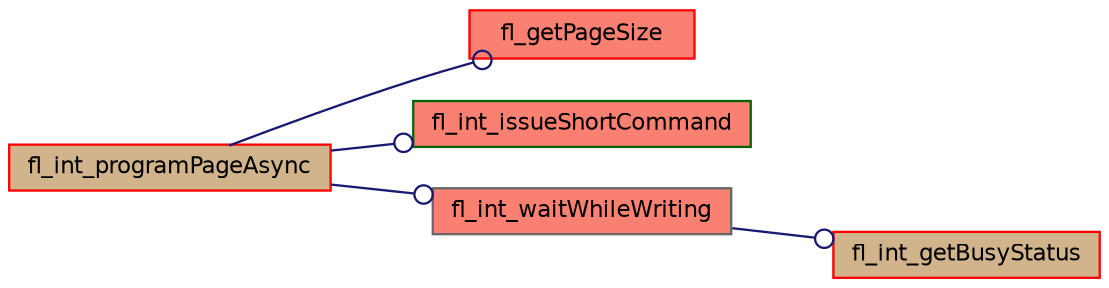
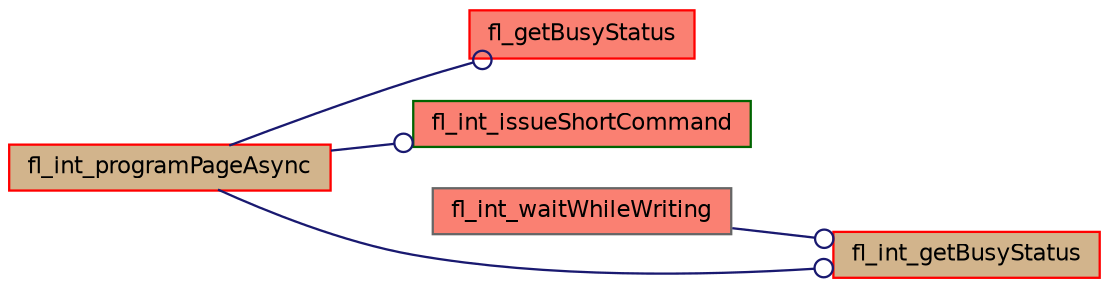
  digraph {
    rankdir=LR
    node [color=red fillcolor=salmon fontname=Helvetica fontsize=10 shape=record style=filled]
    edge [arrowhead=odot color=midnightblue fontname=Helvetica fontsize=10 labelfontname=Helvetica labelfontsize=10 style=solid]
    n1 [fillcolor=tan fontcolor=black height=0.2 label=fl_int_programPageAsync width=0.4]
-   n2 [height=0.2 label=fl_getPageSize width=0.4]
+   n2 [height=0.2 label=fl_getBusyStatus width=0.4]
    n3 [color=darkgreen height=0.2 label=fl_int_issueShortCommand width=0.4]
    n4 [color=gray40 height=0.2 label=fl_int_waitWhileWriting width=0.4]
    n5 [fillcolor=tan height=0.2 label=fl_int_getBusyStatus width=0.4]
    n1 -> n2
    n1 -> n3
-   n1 -> n4
+   n1 -> n5
    n4 -> n5
  }
